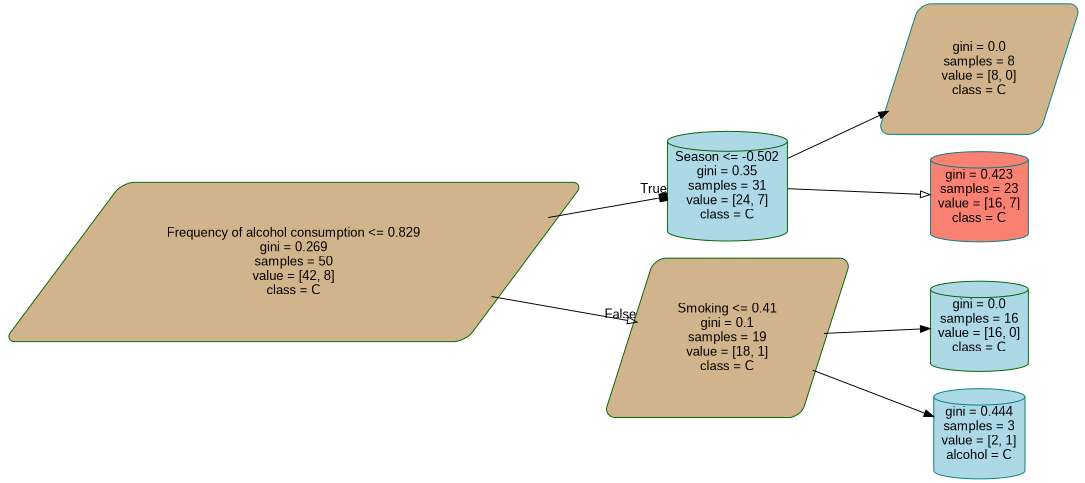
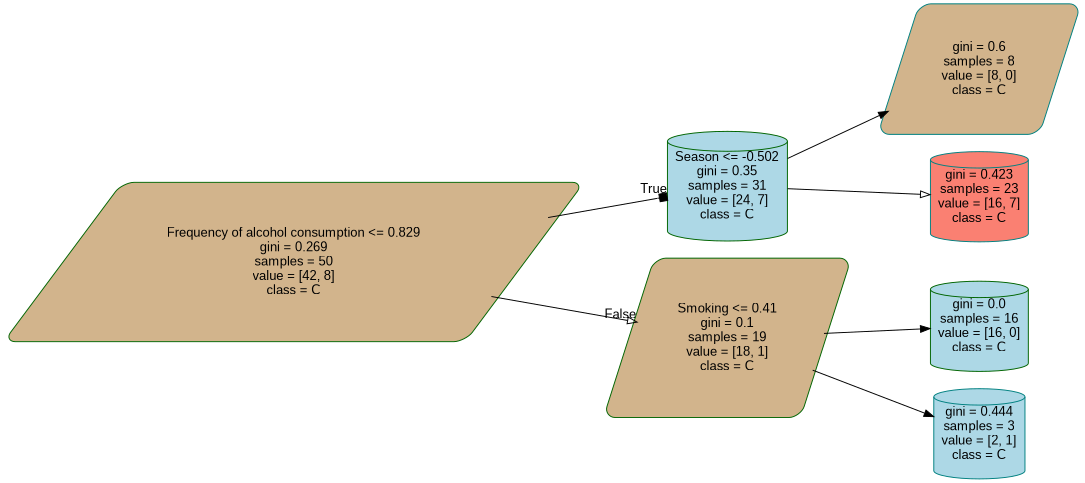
  digraph {
    fontname="Liberation Sans"
    rankdir=LR
    node [color=darkgreen fillcolor=tan fontname="Liberation Sans" shape=cylinder style="filled, rounded"]
    edge [arrowhead=normal fontname="Liberation Sans"]
    n1 [label="Frequency of alcohol consumption <= 0.829\ngini = 0.269\nsamples = 50\nvalue = [42, 8]\nclass = C" shape=parallelogram]
    n2 [fillcolor=lightblue label="Season <= -0.502\ngini = 0.35\nsamples = 31\nvalue = [24, 7]\nclass = C"]
    n3 [label="Smoking <= 0.41\ngini = 0.1\nsamples = 19\nvalue = [18, 1]\nclass = C" shape=parallelogram]
-   n4 [color=teal label="gini = 0.0\nsamples = 8\nvalue = [8, 0]\nclass = C" shape=parallelogram]
+   n4 [color=teal label="gini = 0.6\nsamples = 8\nvalue = [8, 0]\nclass = C" shape=parallelogram]
    n5 [color=teal fillcolor=salmon label="gini = 0.423\nsamples = 23\nvalue = [16, 7]\nclass = C"]
    n6 [fillcolor=lightblue label="gini = 0.0\nsamples = 16\nvalue = [16, 0]\nclass = C"]
-   n7 [color=teal fillcolor=lightblue label="gini = 0.444\nsamples = 3\nvalue = [2, 1]\nalcohol = C"]
+   n7 [color=teal fillcolor=lightblue label="gini = 0.444\nsamples = 3\nvalue = [2, 1]\nclass = C"]
    n1 -> n2 [arrowhead=box headlabel=True labelangle=45 labeldistance=2.5]
    n1 -> n3 [arrowhead=onormal headlabel=False labelangle=-45 labeldistance=2.5]
    n2 -> n4
    n2 -> n5 [arrowhead=onormal]
    n3 -> n6
    n3 -> n7
  }
